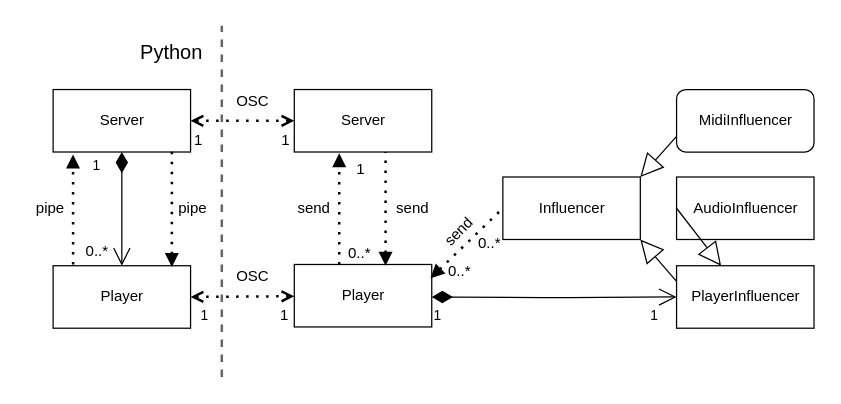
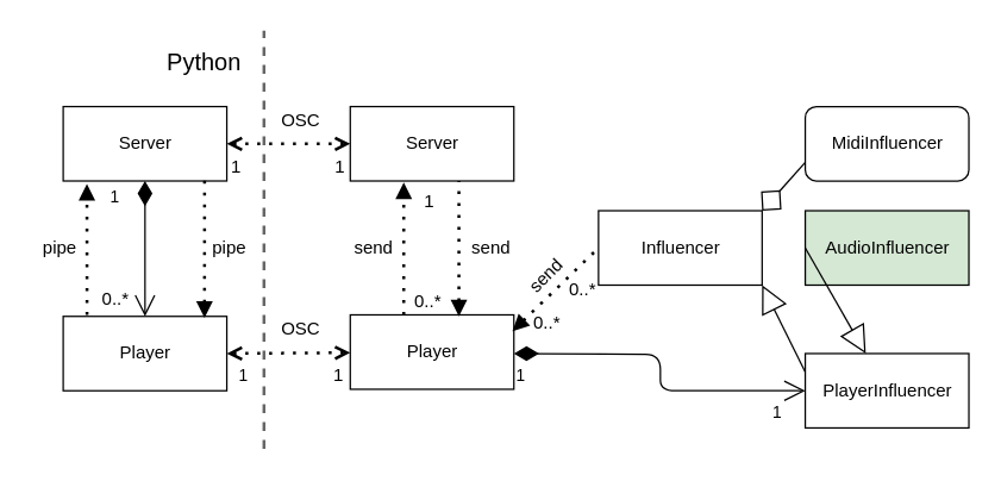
  <mxCell id="0" />
  <mxCell id="1" parent="0" />
  <mxCell id="2" value="Server" style="html=1;" parent="1" vertex="1"><mxGeometry x="42" y="71" width="110" height="50" as="geometry" /></mxCell>
  <mxCell id="3" value="Server" style="html=1;" parent="1" vertex="1"><mxGeometry x="235" y="71" width="110" height="50" as="geometry" /></mxCell>
  <mxCell id="4" value="Player" style="html=1;" parent="1" vertex="1"><mxGeometry x="42" y="212" width="110" height="50" as="geometry" /></mxCell>
  <mxCell id="5" value="Player" style="html=1;" parent="1" vertex="1"><mxGeometry x="235" y="211" width="110" height="50" as="geometry" /></mxCell>
  <mxCell id="6" value="Influencer" style="html=1;" parent="1" vertex="1"><mxGeometry x="401.91" y="141" width="110" height="50" as="geometry" /></mxCell>
  <mxCell id="7" value="MidiInfluencer" style="html=1;rounded=1;" parent="1" vertex="1"><mxGeometry x="540.91" y="71" width="110" height="50" as="geometry" /></mxCell>
- <mxCell id="8" value="AudioInfluencer" style="html=1;" parent="1" vertex="1"><mxGeometry x="540.91" y="141" width="110" height="50" as="geometry" /></mxCell>
- <mxCell id="9" value="PlayerInfluencer" style="html=1;" parent="1" vertex="1"><mxGeometry x="540.91" y="212" width="110" height="50" as="geometry" /></mxCell>
- <mxCell id="10" value="" style="endArrow=block;endSize=16;endFill=0;html=1;entryX=1;entryY=0;entryDx=0;entryDy=0;exitX=0;exitY=0.75;exitDx=0;exitDy=0;" parent="1" source="7" target="6" edge="1"><mxGeometry width="160" relative="1" as="geometry"><mxPoint x="406.91" y="95.5" as="sourcePoint" /><mxPoint x="566.91" y="95.5" as="targetPoint" /></mxGeometry></mxCell>
+ <mxCell id="8" value="AudioInfluencer" style="html=1;fillColor=#d5e8d4;" parent="1" vertex="1"><mxGeometry x="540.91" y="141" width="110" height="50" as="geometry" /></mxCell>
+ <mxCell id="9" value="PlayerInfluencer" style="html=1;" parent="1" vertex="1"><mxGeometry x="540.91" y="237" width="110" height="50" as="geometry" /></mxCell>
+ <mxCell id="10" value="" style="endArrow=diamond;endSize=16;endFill=0;html=1;entryX=1;entryY=0;entryDx=0;entryDy=0;exitX=0;exitY=0.75;exitDx=0;exitDy=0;" parent="1" source="7" target="6" edge="1"><mxGeometry width="160" relative="1" as="geometry"><mxPoint x="406.91" y="95.5" as="sourcePoint" /><mxPoint x="566.91" y="95.5" as="targetPoint" /></mxGeometry></mxCell>
  <mxCell id="11" value="" style="endArrow=block;endSize=16;endFill=0;html=1;exitX=0;exitY=0.5;exitDx=0;exitDy=0;" parent="1" source="8" target="9" edge="1"><mxGeometry width="160" relative="1" as="geometry"><mxPoint x="581.91" y="106" as="sourcePoint" /><mxPoint x="511.91" y="161" as="targetPoint" /></mxGeometry></mxCell>
  <mxCell id="12" value="" style="endArrow=block;endSize=16;endFill=0;html=1;entryX=1;entryY=1;entryDx=0;entryDy=0;exitX=0;exitY=0.25;exitDx=0;exitDy=0;" parent="1" source="9" target="6" edge="1"><mxGeometry width="160" relative="1" as="geometry"><mxPoint x="561.91" y="106" as="sourcePoint" /><mxPoint x="521.91" y="151" as="targetPoint" /></mxGeometry></mxCell>
  <mxCell id="13" value="1" style="endArrow=open;html=1;endSize=12;startArrow=diamondThin;startSize=14;startFill=1;edgeStyle=orthogonalEdgeStyle;align=left;verticalAlign=bottom;entryX=0;entryY=0.5;entryDx=0;entryDy=0;" parent="1" target="9" edge="1"><mxGeometry x="-1" y="-24" relative="1" as="geometry"><mxPoint x="345" y="237" as="sourcePoint" /><mxPoint x="505" y="237" as="targetPoint" /><mxPoint as="offset" /></mxGeometry></mxCell>
  <mxCell id="14" value="1" style="edgeLabel;html=1;align=center;verticalAlign=middle;resizable=0;points=[];" parent="13" vertex="1" connectable="0"><mxGeometry x="0.912" y="7" relative="1" as="geometry"><mxPoint x="-10" y="21" as="offset" /></mxGeometry></mxCell>
  <mxCell id="15" value="" style="endArrow=open;dashed=1;html=1;dashPattern=1 3;strokeWidth=2;startArrow=open;startFill=0;endFill=0;exitX=1;exitY=0.5;exitDx=0;exitDy=0;entryX=0;entryY=0.5;entryDx=0;entryDy=0;fillColor=#dae8fc;" parent="1" source="2" target="3" edge="1"><mxGeometry width="50" height="50" relative="1" as="geometry"><mxPoint x="155" y="121" as="sourcePoint" /><mxPoint x="205" y="71" as="targetPoint" /></mxGeometry></mxCell>
  <mxCell id="16" value="1" style="edgeLabel;html=1;align=center;verticalAlign=middle;resizable=0;points=[];fontSize=12;" parent="15" vertex="1" connectable="0"><mxGeometry x="-0.56" y="-2" relative="1" as="geometry"><mxPoint x="-13" y="13" as="offset" /></mxGeometry></mxCell>
  <mxCell id="17" value="1" style="edgeLabel;html=1;align=center;verticalAlign=middle;resizable=0;points=[];fontSize=12;" parent="15" vertex="1" connectable="0"><mxGeometry x="0.74" relative="1" as="geometry"><mxPoint x="3" y="15" as="offset" /></mxGeometry></mxCell>
  <mxCell id="18" value="" style="endArrow=open;dashed=1;html=1;dashPattern=1 3;strokeWidth=2;startArrow=open;startFill=0;endFill=0;exitX=1;exitY=0.5;exitDx=0;exitDy=0;" parent="1" source="4" target="5" edge="1"><mxGeometry width="50" height="50" relative="1" as="geometry"><mxPoint x="185" y="251" as="sourcePoint" /><mxPoint x="235" y="235.5" as="targetPoint" /></mxGeometry></mxCell>
  <mxCell id="19" value="1" style="edgeLabel;html=1;align=center;verticalAlign=middle;resizable=0;points=[];fontSize=12;" parent="18" vertex="1" connectable="0"><mxGeometry x="0.78" relative="1" as="geometry"><mxPoint x="1" y="14.57" as="offset" /></mxGeometry></mxCell>
  <mxCell id="20" value="" style="endArrow=block;dashed=1;html=1;dashPattern=1 3;strokeWidth=2;entryX=0.327;entryY=1.02;entryDx=0;entryDy=0;exitX=0.327;exitY=0;exitDx=0;exitDy=0;startArrow=none;startFill=0;endFill=1;entryPerimeter=0;exitPerimeter=0;" parent="1" source="5" target="3" edge="1"><mxGeometry width="50" height="50" relative="1" as="geometry"><mxPoint x="245" y="191" as="sourcePoint" /><mxPoint x="295" y="141" as="targetPoint" /></mxGeometry></mxCell>
  <mxCell id="21" value="1" style="edgeLabel;html=1;align=center;verticalAlign=middle;resizable=0;points=[];fontSize=12;" parent="20" vertex="1" connectable="0"><mxGeometry x="0.73" y="-1" relative="1" as="geometry"><mxPoint x="16" as="offset" /></mxGeometry></mxCell>
  <mxCell id="22" value="0..*" style="edgeLabel;html=1;align=center;verticalAlign=middle;resizable=0;points=[];fontSize=12;" parent="20" vertex="1" connectable="0"><mxGeometry x="-0.775" y="1" relative="1" as="geometry"><mxPoint x="17" as="offset" /></mxGeometry></mxCell>
  <mxCell id="23" value="" style="endArrow=none;dashed=1;html=1;dashPattern=1 3;strokeWidth=2;exitX=0.664;exitY=0.02;exitDx=0;exitDy=0;startArrow=block;startFill=1;exitPerimeter=0;entryX=0.664;entryY=1;entryDx=0;entryDy=0;entryPerimeter=0;" parent="1" source="5" target="3" edge="1"><mxGeometry width="50" height="50" relative="1" as="geometry"><mxPoint x="295" y="211" as="sourcePoint" /><mxPoint x="295" y="121" as="targetPoint" /></mxGeometry></mxCell>
  <mxCell id="24" value="" style="endArrow=none;dashed=1;html=1;dashPattern=1 3;strokeWidth=2;entryX=0;entryY=0.5;entryDx=0;entryDy=0;exitX=0.25;exitY=0;exitDx=0;exitDy=0;startArrow=block;startFill=1;" parent="1" target="6" edge="1"><mxGeometry width="50" height="50" relative="1" as="geometry"><mxPoint x="344" y="222" as="sourcePoint" /><mxPoint x="344" y="132" as="targetPoint" /></mxGeometry></mxCell>
  <mxCell id="25" value="0..*" style="edgeLabel;html=1;align=center;verticalAlign=middle;resizable=0;points=[];fontSize=12;" parent="24" vertex="1" connectable="0"><mxGeometry x="0.707" relative="1" as="geometry"><mxPoint x="-3" y="18.97" as="offset" /></mxGeometry></mxCell>
  <mxCell id="26" value="Python" style="text;html=1;strokeColor=none;fillColor=none;align=center;verticalAlign=middle;whiteSpace=wrap;rounded=0;fontSize=16;" parent="1" vertex="1"><mxGeometry x="117" y="31" width="40" height="20" as="geometry" /></mxCell>
  <mxCell id="27" value="OSC" style="text;html=1;strokeColor=none;fillColor=none;align=center;verticalAlign=middle;whiteSpace=wrap;rounded=0;fontSize=12;opacity=20;" parent="1" vertex="1"><mxGeometry x="182" y="71" width="40" height="20" as="geometry" /></mxCell>
  <mxCell id="28" value="" style="endArrow=block;dashed=1;html=1;dashPattern=1 3;strokeWidth=2;startArrow=none;startFill=0;endFill=1;entryX=0.145;entryY=1.04;entryDx=0;entryDy=0;entryPerimeter=0;" parent="1" target="2" edge="1"><mxGeometry width="50" height="50" relative="1" as="geometry"><mxPoint x="58" y="211" as="sourcePoint" /><mxPoint x="82" y="131" as="targetPoint" /></mxGeometry></mxCell>
  <mxCell id="29" value="" style="endArrow=none;dashed=1;html=1;dashPattern=1 3;strokeWidth=2;startArrow=block;startFill=1;entryX=0.864;entryY=0.98;entryDx=0;entryDy=0;entryPerimeter=0;" parent="1" target="2" edge="1"><mxGeometry width="50" height="50" relative="1" as="geometry"><mxPoint x="137" y="213" as="sourcePoint" /><mxPoint x="122" y="111" as="targetPoint" /></mxGeometry></mxCell>
  <mxCell id="30" value="1" style="endArrow=open;html=1;endSize=12;startArrow=diamondThin;startSize=14;startFill=1;edgeStyle=orthogonalEdgeStyle;align=left;verticalAlign=bottom;entryX=0.5;entryY=0;entryDx=0;entryDy=0;exitX=0.5;exitY=1;exitDx=0;exitDy=0;" parent="1" source="2" target="4" edge="1"><mxGeometry x="-0.56" y="-25" relative="1" as="geometry"><mxPoint x="102" y="140" as="sourcePoint" /><mxPoint x="332" y="140" as="targetPoint" /><mxPoint as="offset" /></mxGeometry></mxCell>
  <mxCell id="31" value="1" style="edgeLabel;html=1;align=center;verticalAlign=middle;resizable=0;points=[];" parent="30" vertex="1" connectable="0"><mxGeometry x="0.912" y="7" relative="1" as="geometry"><mxPoint x="58" y="43" as="offset" /></mxGeometry></mxCell>
  <mxCell id="32" value="0..*" style="edgeLabel;html=1;align=center;verticalAlign=middle;resizable=0;points=[];fontSize=12;" parent="30" vertex="1" connectable="0"><mxGeometry x="0.846" y="-3" relative="1" as="geometry"><mxPoint x="-18" y="-5" as="offset" /></mxGeometry></mxCell>
  <mxCell id="33" value="OSC" style="text;html=1;strokeColor=none;fillColor=none;align=center;verticalAlign=middle;whiteSpace=wrap;rounded=0;fontSize=12;opacity=20;" parent="1" vertex="1"><mxGeometry x="182" y="211" width="40" height="20" as="geometry" /></mxCell>
  <mxCell id="34" value="0..*" style="edgeLabel;html=1;align=center;verticalAlign=middle;resizable=0;points=[];fontSize=12;" parent="1" vertex="1" connectable="0"><mxGeometry x="435.005" y="178.001" as="geometry"><mxPoint x="-69" y="38" as="offset" /></mxGeometry></mxCell>
  <mxCell id="35" value="pipe" style="text;html=1;strokeColor=none;fillColor=none;align=center;verticalAlign=middle;whiteSpace=wrap;rounded=0;fontSize=12;opacity=20;" parent="1" vertex="1"><mxGeometry x="134" y="156" width="40" height="20" as="geometry" /></mxCell>
  <mxCell id="36" value="pipe" style="text;html=1;strokeColor=none;fillColor=none;align=center;verticalAlign=middle;whiteSpace=wrap;rounded=0;fontSize=12;opacity=20;" parent="1" vertex="1"><mxGeometry x="20" y="156" width="40" height="20" as="geometry" /></mxCell>
  <mxCell id="37" value="send" style="text;html=1;strokeColor=none;fillColor=none;align=center;verticalAlign=middle;whiteSpace=wrap;rounded=0;fontSize=12;opacity=20;" parent="1" vertex="1"><mxGeometry x="231" y="156" width="40" height="20" as="geometry" /></mxCell>
  <mxCell id="38" value="send" style="text;html=1;strokeColor=none;fillColor=none;align=center;verticalAlign=middle;whiteSpace=wrap;rounded=0;fontSize=12;opacity=20;" parent="1" vertex="1"><mxGeometry x="310" y="156" width="40" height="20" as="geometry" /></mxCell>
  <mxCell id="39" value="send" style="text;html=1;strokeColor=none;fillColor=none;align=center;verticalAlign=middle;whiteSpace=wrap;rounded=0;fontSize=12;opacity=20;rotation=-45;" parent="1" vertex="1"><mxGeometry x="347" y="175" width="40" height="20" as="geometry" /></mxCell>
  <mxCell id="40" value="" style="endArrow=none;dashed=1;html=1;strokeColor=#000000;fontSize=12;strokeWidth=2;opacity=60;" parent="1" edge="1"><mxGeometry width="50" height="50" relative="1" as="geometry"><mxPoint x="177" y="301" as="sourcePoint" /><mxPoint x="177" y="20" as="targetPoint" /></mxGeometry></mxCell>
